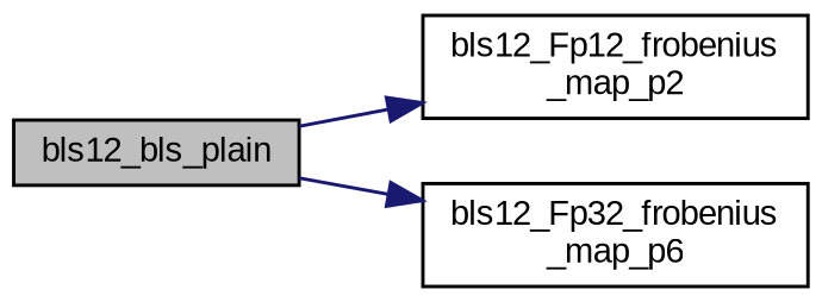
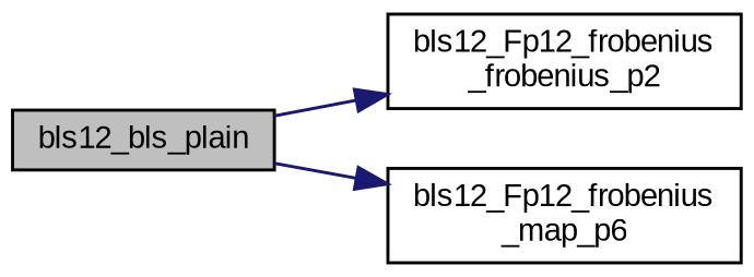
  digraph {
    fontname="Liberation Sans"
    rankdir=LR
    node [color=black fillcolor=white fontname="Liberation Sans" fontsize=10 shape=record style=filled]
    edge [color=midnightblue fontname="Liberation Sans" fontsize=10 labelfontname=Helvetica labelfontsize=10 style=solid]
    n1 [fillcolor=grey75 fontcolor=black height=0.2 label=bls12_bls_plain width=0.4]
-   n2 [height=0.2 label="bls12_Fp12_frobenius\l_map_p2" width=0.4]
-   n3 [height=0.2 label="bls12_Fp32_frobenius\l_map_p6" width=0.4]
+   n2 [height=0.2 label="bls12_Fp12_frobenius\l_frobenius_p2" width=0.4]
+   n3 [height=0.2 label="bls12_Fp12_frobenius\l_map_p6" width=0.4]
    n1 -> n2
    n1 -> n3
  }
